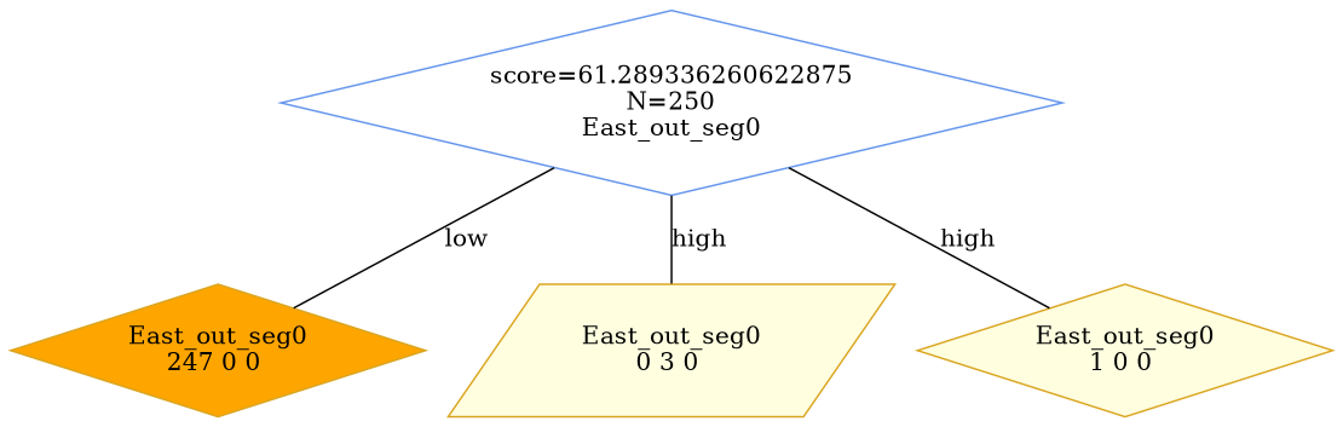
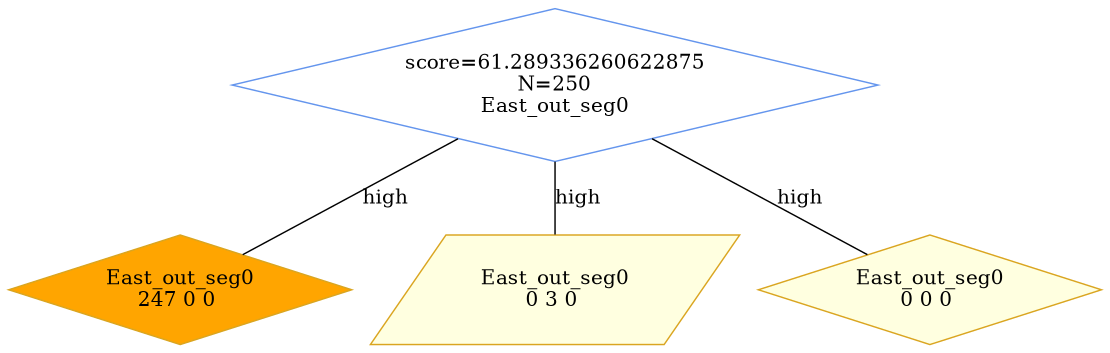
  digraph {
    node [color=goldenrod fillcolor=lightyellow shape=diamond style=filled]
    edge [dir=none]
    n1 [color=cornflowerblue fillcolor=white label="score=61.289336260622875\nN=250\nEast_out_seg0"]
    n2 [fillcolor=orange label="East_out_seg0\n247 0 0 "]
    n3 [label="East_out_seg0\n0 3 0 " shape=parallelogram]
-   n4 [label="East_out_seg0\n1 0 0 "]
+   n4 [label="East_out_seg0\n0 0 0 "]
    subgraph sub_1 {
      rank=same
      n1
    }
    subgraph sub_2 {
      rank=same
      n2
    }
    subgraph sub_3 {
      rank=same
      n3
    }
    subgraph sub_4 {
      rank=same
      n4
    }
-   n1 -> n2 [label=low]
+   n1 -> n2 [label=high]
    n1 -> n3 [label=high]
    n1 -> n4 [label=high]
  }
